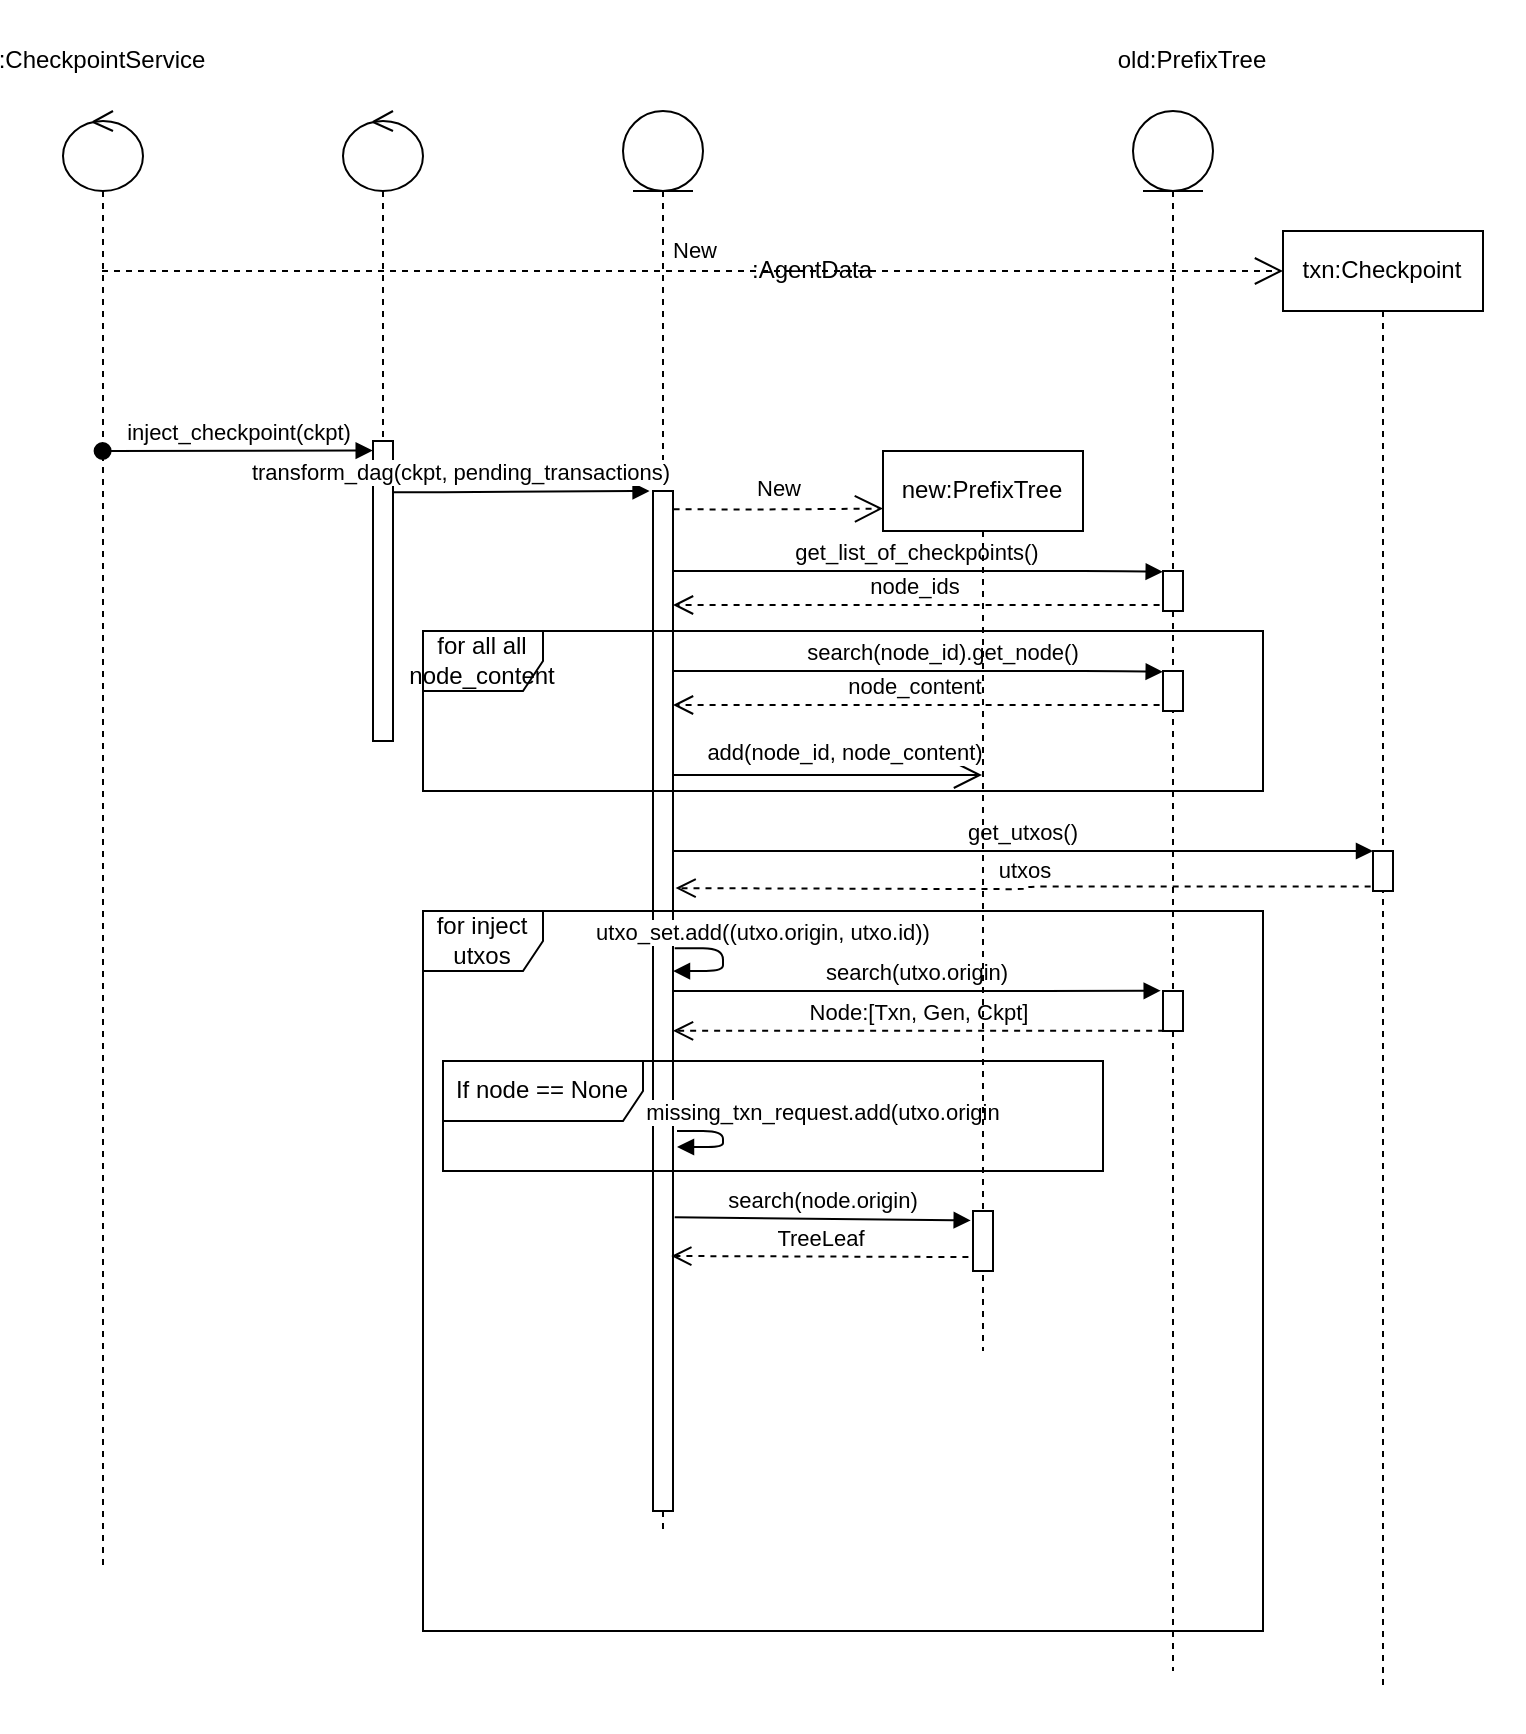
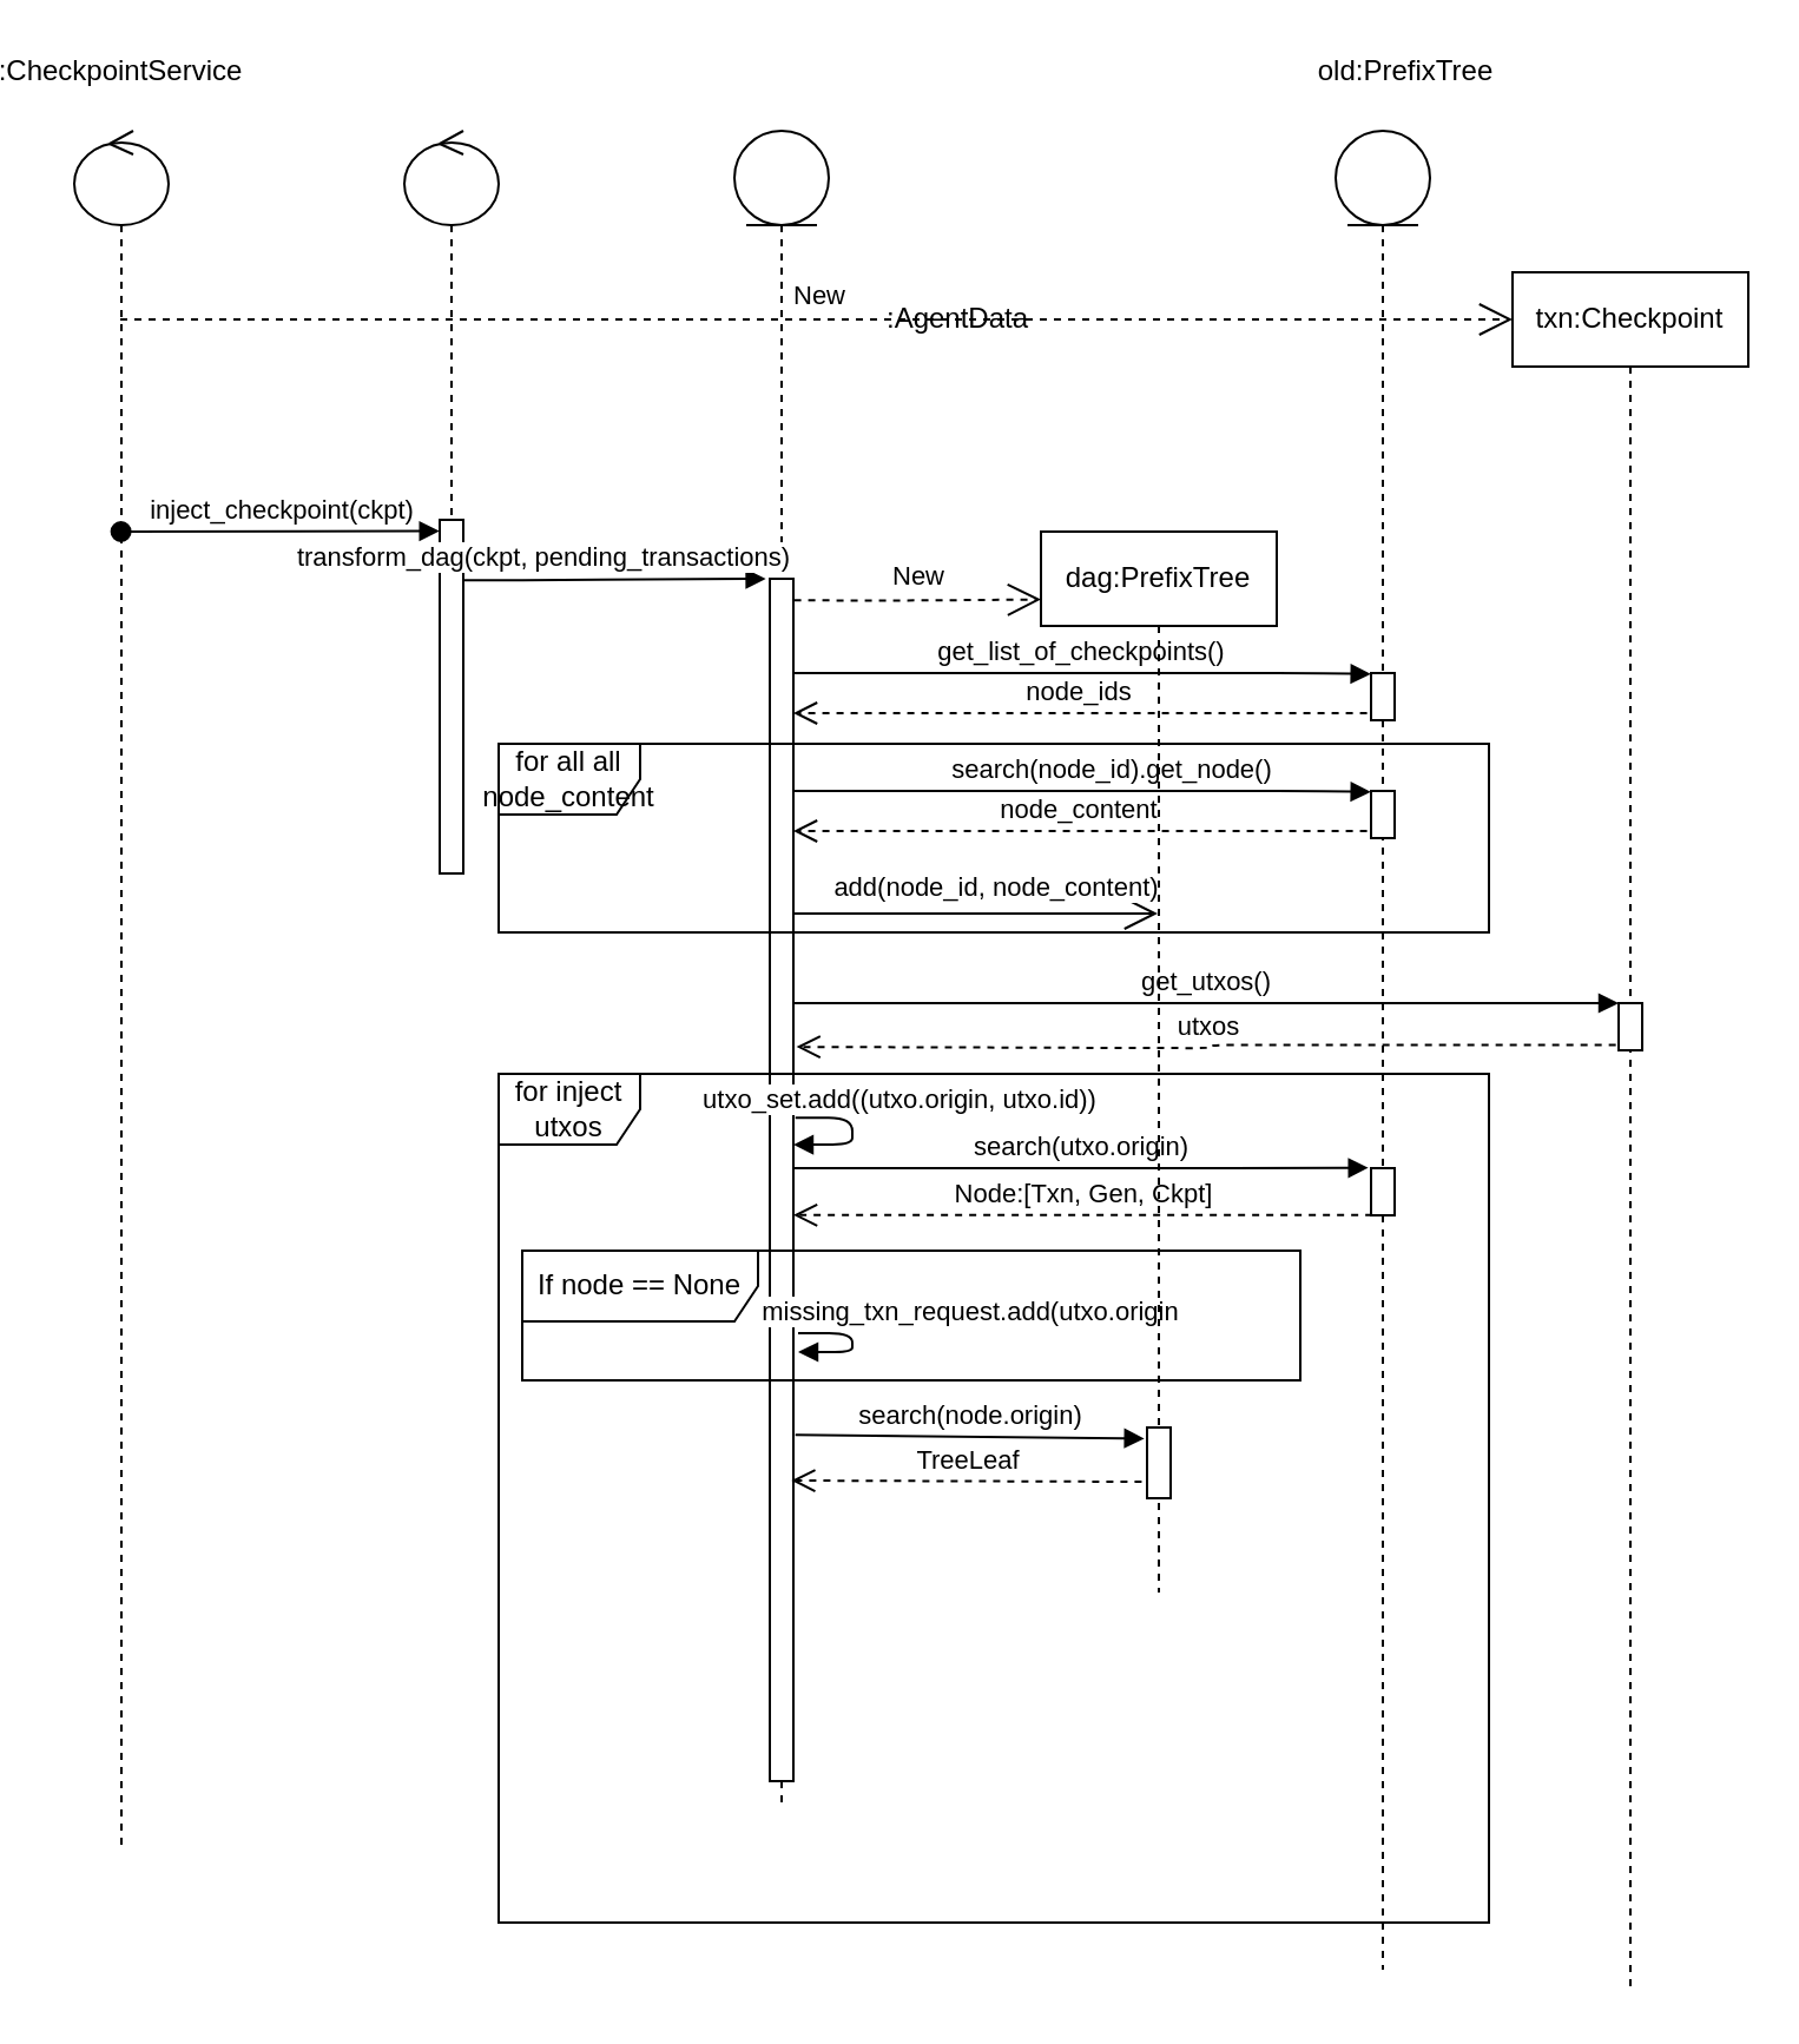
  <mxCell id="0" />
  <mxCell id="1" parent="0" />
  <mxCell id="2" value="" style="shape=umlLifeline;participant=umlControl;perimeter=lifelinePerimeter;whiteSpace=wrap;html=1;container=1;collapsible=0;recursiveResize=0;verticalAlign=top;spacingTop=36;outlineConnect=0;" vertex="1" parent="1"><mxGeometry x="20" y="55" width="40" height="730" as="geometry" /></mxCell>
  <mxCell id="3" value=":CheckpointService" style="text;html=1;strokeColor=none;fillColor=none;align=center;verticalAlign=middle;whiteSpace=wrap;rounded=0;" vertex="1" parent="1"><mxGeometry x="20" y="20" width="40" height="20" as="geometry" /></mxCell>
  <mxCell id="4" value="" style="shape=umlLifeline;participant=umlControl;perimeter=lifelinePerimeter;whiteSpace=wrap;html=1;container=1;collapsible=0;recursiveResize=0;verticalAlign=top;spacingTop=36;outlineConnect=0;" vertex="1" parent="1"><mxGeometry x="160" y="55" width="40" height="315" as="geometry" /></mxCell>
  <mxCell id="5" value="" style="html=1;points=[];perimeter=orthogonalPerimeter;" vertex="1" parent="4"><mxGeometry x="15" y="165" width="10" height="150" as="geometry" /></mxCell>
  <mxCell id="6" value="inject_checkpoint(ckpt)" style="html=1;verticalAlign=bottom;startArrow=oval;startFill=1;endArrow=block;startSize=8;entryX=-0.014;entryY=0.032;entryDx=0;entryDy=0;entryPerimeter=0;" edge="1" parent="1" target="5"><mxGeometry width="60" relative="1" as="geometry"><mxPoint x="39.81" y="225" as="sourcePoint" /><mxPoint x="170" y="225" as="targetPoint" /></mxGeometry></mxCell>
  <mxCell id="7" value="" style="shape=umlLifeline;participant=umlEntity;perimeter=lifelinePerimeter;whiteSpace=wrap;html=1;container=1;collapsible=0;recursiveResize=0;verticalAlign=top;spacingTop=36;outlineConnect=0;" vertex="1" parent="1"><mxGeometry x="300" y="55" width="40" height="710" as="geometry" /></mxCell>
  <mxCell id="8" value="" style="html=1;points=[];perimeter=orthogonalPerimeter;" vertex="1" parent="7"><mxGeometry x="15" y="190" width="10" height="510" as="geometry" /></mxCell>
  <mxCell id="9" value="utxo_set.add((utxo.origin, utxo.id))" style="html=1;verticalAlign=bottom;endArrow=block;exitX=1.086;exitY=0.115;exitDx=0;exitDy=0;exitPerimeter=0;edgeStyle=orthogonalEdgeStyle;" edge="1" parent="7"><mxGeometry x="-0.165" y="20" width="80" relative="1" as="geometry"><mxPoint x="25.86" y="418.65" as="sourcePoint" /><mxPoint x="25" y="430.029" as="targetPoint" /><Array as="points"><mxPoint x="50" y="419" /><mxPoint x="50" y="430" /></Array><mxPoint as="offset" /></mxGeometry></mxCell>
  <mxCell id="10" value="missing_txn_request.add(utxo.origin" style="html=1;verticalAlign=bottom;endArrow=block;edgeStyle=orthogonalEdgeStyle;" edge="1" parent="7"><mxGeometry x="-0.148" y="50" width="80" relative="1" as="geometry"><mxPoint x="27" y="510" as="sourcePoint" /><mxPoint x="27" y="518" as="targetPoint" /><Array as="points"><mxPoint x="50" y="510" /><mxPoint x="50" y="518" /></Array><mxPoint as="offset" /></mxGeometry></mxCell>
  <mxCell id="11" value=":AgentData" style="text;html=1;strokeColor=none;fillColor=none;align=center;verticalAlign=middle;whiteSpace=wrap;rounded=0;" vertex="1" parent="1"><mxGeometry x="375" y="125" width="40" height="20" as="geometry" /></mxCell>
  <mxCell id="12" value="transform_dag(ckpt, pending_transactions)" style="html=1;verticalAlign=bottom;endArrow=block;edgeStyle=elbowEdgeStyle;exitX=0.971;exitY=0.171;exitDx=0;exitDy=0;exitPerimeter=0;entryX=-0.171;entryY=0;entryDx=0;entryDy=0;entryPerimeter=0;" edge="1" parent="1" source="5" target="8"><mxGeometry x="-0.46" width="80" relative="1" as="geometry"><mxPoint x="185" y="257" as="sourcePoint" /><mxPoint x="316" y="263" as="targetPoint" /><Array as="points"><mxPoint x="200" y="257" /><mxPoint x="220" y="255" /></Array><mxPoint as="offset" /></mxGeometry></mxCell>
  <mxCell id="13" value="txn:Checkpoint" style="shape=umlLifeline;perimeter=lifelinePerimeter;whiteSpace=wrap;html=1;container=1;collapsible=0;recursiveResize=0;outlineConnect=0;" vertex="1" parent="1"><mxGeometry x="630" y="115" width="100" height="730" as="geometry" /></mxCell>
  <mxCell id="14" value="" style="html=1;points=[];perimeter=orthogonalPerimeter;" vertex="1" parent="13"><mxGeometry x="45" y="310" width="10" height="20" as="geometry" /></mxCell>
  <mxCell id="15" value="New" style="endArrow=open;endSize=12;dashed=1;html=1;" edge="1" parent="1" source="2"><mxGeometry x="0.001" y="10" width="160" relative="1" as="geometry"><mxPoint x="50" y="145" as="sourcePoint" /><mxPoint x="630" y="135" as="targetPoint" /><Array as="points"><mxPoint x="240" y="135" /></Array><mxPoint as="offset" /></mxGeometry></mxCell>
  <mxCell id="16" value="get_utxos()" style="html=1;verticalAlign=bottom;endArrow=block;" edge="1" parent="1" target="14"><mxGeometry width="80" relative="1" as="geometry"><mxPoint x="325" y="425" as="sourcePoint" /><mxPoint x="440" y="435" as="targetPoint" /><Array as="points"><mxPoint x="400" y="425" /></Array></mxGeometry></mxCell>
  <mxCell id="17" value="utxos" style="html=1;verticalAlign=bottom;endArrow=open;dashed=1;endSize=8;exitX=-0.117;exitY=0.89;exitDx=0;exitDy=0;exitPerimeter=0;edgeStyle=orthogonalEdgeStyle;entryX=1.129;entryY=0.056;entryDx=0;entryDy=0;entryPerimeter=0;" edge="1" parent="1" source="14"><mxGeometry relative="1" as="geometry"><mxPoint x="462" y="444" as="sourcePoint" /><mxPoint x="326.29" y="443.56" as="targetPoint" /></mxGeometry></mxCell>
  <mxCell id="18" value="" style="shape=umlLifeline;participant=umlEntity;perimeter=lifelinePerimeter;whiteSpace=wrap;html=1;container=1;collapsible=0;recursiveResize=0;verticalAlign=top;spacingTop=36;outlineConnect=0;" vertex="1" parent="1"><mxGeometry x="555" y="55" width="40" height="780" as="geometry" /></mxCell>
  <mxCell id="19" value="" style="html=1;points=[];perimeter=orthogonalPerimeter;" vertex="1" parent="18"><mxGeometry x="15" y="230" width="10" height="20" as="geometry" /></mxCell>
  <mxCell id="20" value="" style="html=1;points=[];perimeter=orthogonalPerimeter;" vertex="1" parent="18"><mxGeometry x="15" y="280" width="10" height="20" as="geometry" /></mxCell>
  <mxCell id="21" value="search(node_id).get_node()" style="html=1;verticalAlign=bottom;endArrow=block;entryX=-0.014;entryY=0.021;entryDx=0;entryDy=0;entryPerimeter=0;" edge="1" parent="18" target="20"><mxGeometry x="0.103" width="80" relative="1" as="geometry"><mxPoint x="-230" y="280" as="sourcePoint" /><mxPoint x="14" y="279" as="targetPoint" /><Array as="points"><mxPoint x="-15" y="280" /></Array><mxPoint as="offset" /></mxGeometry></mxCell>
  <mxCell id="22" value="node_content" style="html=1;verticalAlign=bottom;endArrow=open;dashed=1;endSize=8;exitX=-0.171;exitY=0.85;exitDx=0;exitDy=0;exitPerimeter=0;" edge="1" parent="18" source="20"><mxGeometry relative="1" as="geometry"><mxPoint x="15" y="294.71" as="sourcePoint" /><mxPoint x="-230" y="297" as="targetPoint" /></mxGeometry></mxCell>
  <mxCell id="23" value="" style="html=1;points=[];perimeter=orthogonalPerimeter;" vertex="1" parent="18"><mxGeometry x="15" y="440" width="10" height="20" as="geometry" /></mxCell>
  <mxCell id="24" value="old:PrefixTree" style="text;html=1;strokeColor=none;fillColor=none;align=center;verticalAlign=middle;whiteSpace=wrap;rounded=0;" vertex="1" parent="1"><mxGeometry x="565" y="20" width="40" height="20" as="geometry" /></mxCell>
  <mxCell id="25" value="search(utxo.origin)" style="html=1;verticalAlign=bottom;endArrow=block;entryX=-0.114;entryY=-0.007;entryDx=0;entryDy=0;entryPerimeter=0;" edge="1" parent="1" target="23"><mxGeometry width="80" relative="1" as="geometry"><mxPoint x="325" y="495" as="sourcePoint" /><mxPoint x="599.5" y="495" as="targetPoint" /><Array as="points"><mxPoint x="500" y="495" /></Array></mxGeometry></mxCell>
  <mxCell id="26" value="Node:[Txn, Gen, Ckpt]" style="html=1;verticalAlign=bottom;endArrow=open;dashed=1;endSize=8;exitX=0.057;exitY=0.993;exitDx=0;exitDy=0;exitPerimeter=0;edgeStyle=orthogonalEdgeStyle;" edge="1" parent="1" source="23"><mxGeometry relative="1" as="geometry"><mxPoint x="590" y="514" as="sourcePoint" /><mxPoint x="325" y="514.914" as="targetPoint" /><Array as="points"><mxPoint x="400" y="515" /><mxPoint x="400" y="515" /></Array></mxGeometry></mxCell>
  <mxCell id="27" value="If node == None" style="shape=umlFrame;whiteSpace=wrap;html=1;width=100;height=30;" vertex="1" parent="1"><mxGeometry x="210" y="530" width="330" height="55" as="geometry" /></mxCell>
  <mxCell id="28" value="for inject utxos" style="shape=umlFrame;whiteSpace=wrap;html=1;" vertex="1" parent="1"><mxGeometry x="200" y="455" width="420" height="360" as="geometry" /></mxCell>
  <mxCell id="29" value="get_list_of_checkpoints()" style="html=1;verticalAlign=bottom;endArrow=block;entryX=-0.014;entryY=0.021;entryDx=0;entryDy=0;entryPerimeter=0;" edge="1" parent="1" target="19"><mxGeometry width="80" relative="1" as="geometry"><mxPoint x="325" y="285" as="sourcePoint" /><mxPoint x="569" y="284" as="targetPoint" /><Array as="points"><mxPoint x="540" y="285" /></Array></mxGeometry></mxCell>
  <mxCell id="30" value="node_ids" style="html=1;verticalAlign=bottom;endArrow=open;dashed=1;endSize=8;exitX=-0.171;exitY=0.85;exitDx=0;exitDy=0;exitPerimeter=0;" edge="1" parent="1" source="19"><mxGeometry relative="1" as="geometry"><mxPoint x="570" y="299.71" as="sourcePoint" /><mxPoint x="325" y="302" as="targetPoint" /></mxGeometry></mxCell>
- <mxCell id="31" value="new:PrefixTree" style="shape=umlLifeline;perimeter=lifelinePerimeter;whiteSpace=wrap;html=1;container=1;collapsible=0;recursiveResize=0;outlineConnect=0;" vertex="1" parent="1"><mxGeometry x="430" y="225" width="100" height="450" as="geometry" /></mxCell>
+ <mxCell id="31" value="dag:PrefixTree" style="shape=umlLifeline;perimeter=lifelinePerimeter;whiteSpace=wrap;html=1;container=1;collapsible=0;recursiveResize=0;outlineConnect=0;" vertex="1" parent="1"><mxGeometry x="430" y="225" width="100" height="450" as="geometry" /></mxCell>
  <mxCell id="32" value="New" style="endArrow=open;endSize=12;dashed=1;html=1;exitX=1.029;exitY=0.018;exitDx=0;exitDy=0;exitPerimeter=0;edgeStyle=orthogonalEdgeStyle;entryX=0;entryY=0.064;entryDx=0;entryDy=0;entryPerimeter=0;" edge="1" parent="1" source="8" target="31"><mxGeometry x="0.001" y="10" width="160" relative="1" as="geometry"><mxPoint x="350" y="315" as="sourcePoint" /><mxPoint x="420" y="254" as="targetPoint" /><mxPoint as="offset" /></mxGeometry></mxCell>
  <mxCell id="33" value="" style="endArrow=open;endFill=1;endSize=12;html=1;" edge="1" parent="1" target="31"><mxGeometry width="160" relative="1" as="geometry"><mxPoint x="325" y="387" as="sourcePoint" /><mxPoint x="699.5" y="387" as="targetPoint" /><Array as="points"><mxPoint x="380" y="387" /><mxPoint x="430" y="387" /></Array></mxGeometry></mxCell>
  <mxCell id="34" value="add(node_id, node_content)" style="edgeLabel;html=1;align=center;verticalAlign=middle;resizable=0;points=[];" vertex="1" connectable="0" parent="33"><mxGeometry x="-0.474" y="2" relative="1" as="geometry"><mxPoint x="44.43" y="-10" as="offset" /></mxGeometry></mxCell>
  <mxCell id="35" value="for all all node_content" style="shape=umlFrame;whiteSpace=wrap;html=1;" vertex="1" parent="1"><mxGeometry x="200" y="315" width="420" height="80" as="geometry" /></mxCell>
  <mxCell id="36" value="search(node.origin)" style="html=1;verticalAlign=bottom;endArrow=block;exitX=1.086;exitY=0.712;exitDx=0;exitDy=0;exitPerimeter=0;entryX=-0.114;entryY=0.157;entryDx=0;entryDy=0;entryPerimeter=0;" edge="1" parent="1" source="8" target="38"><mxGeometry width="80" relative="1" as="geometry"><mxPoint x="354" y="615" as="sourcePoint" /><mxPoint x="460" y="613" as="targetPoint" /></mxGeometry></mxCell>
  <mxCell id="37" value="TreeLeaf" style="html=1;verticalAlign=bottom;endArrow=open;dashed=1;endSize=8;entryX=0.914;entryY=0.75;entryDx=0;entryDy=0;entryPerimeter=0;exitX=-0.229;exitY=0.767;exitDx=0;exitDy=0;exitPerimeter=0;" edge="1" parent="1" source="38" target="8"><mxGeometry relative="1" as="geometry"><mxPoint x="450" y="625" as="sourcePoint" /><mxPoint x="370" y="625" as="targetPoint" /></mxGeometry></mxCell>
  <mxCell id="38" value="" style="html=1;points=[];perimeter=orthogonalPerimeter;" vertex="1" parent="1"><mxGeometry x="475" y="605" width="10" height="30" as="geometry" /></mxCell>
